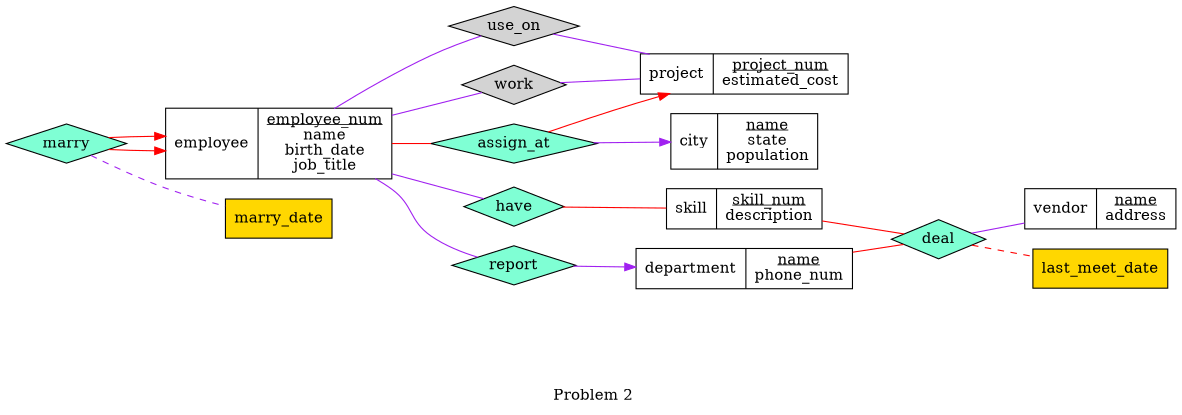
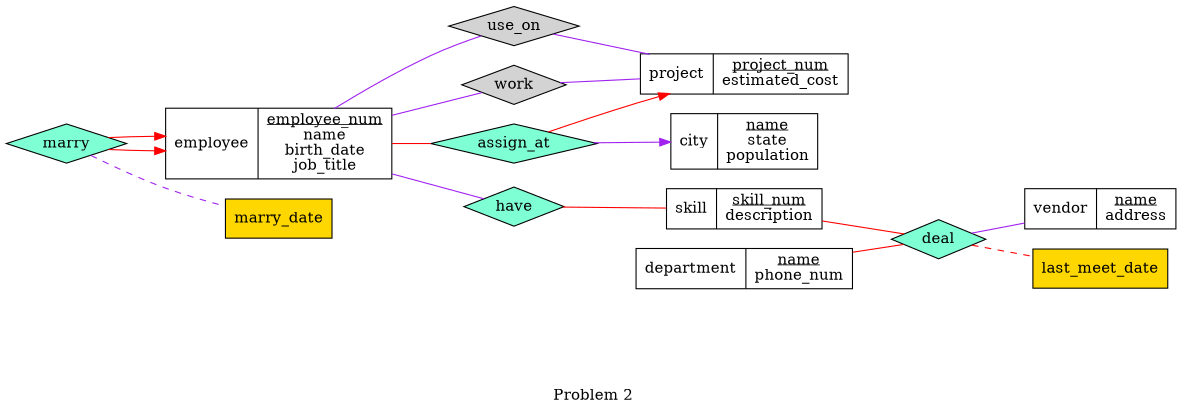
  graph {
    label="\n\n Problem 2"
    rankdir=LR
    node [shape=diamond style=filled]
    edge [color=purple dir=none]
    n1 [label=<{employee|<u>employee_num</u><br/>name<br/>birth_date<br/>job_title}> shape=record style=""]
    n2 [label=<{department|<u>name</u><br/>phone_num}> shape=record style=""]
    n3 [label=<{vendor|<u>name</u><br/>address<br/>}> shape=record style=""]
    n4 [label=<{project|<u>project_num</u><br/>estimated_cost}> shape=record style=""]
    n5 [label=<{city|<u>name</u><br/>state<br/>population<br/>}> shape=record style=""]
    n6 [label=<{skill|<u>skill_num</u><br/>description<br/>}> shape=record style=""]
    marry [fillcolor=aquamarine]
    work [fillcolor=lightgrey]
    have [fillcolor=aquamarine]
    use_on [fillcolor=lightgrey]
-   report [fillcolor=aquamarine]
    deal [fillcolor=aquamarine]
    assign_at [fillcolor=aquamarine]
    last_meet_date [fillcolor=gold shape=box]
    marry_date [fillcolor=gold shape=box]
    subgraph sub_1 {
      n1
      n2
      n3
      n4
      n5
      n6
    }
    subgraph sub_2 {
      marry
      work
      have
      use_on
-     report
      deal
      assign_at
    }
    subgraph sub_3 {
      last_meet_date
      marry_date
    }
    subgraph sub_4 {
      n1
      n3
      n4
      n6
      work
      have
      use_on
-     report
      deal
      assign_at
    }
    subgraph sub_5 {
      n1
      n2
      n4
      n5
      marry
-     report
      assign_at
    }
    subgraph sub_6 {
    }
    subgraph sub_7 {
      n2
      n4
      use_on
      deal
    }
    subgraph sub_8 {
      marry
      deal
      last_meet_date
      marry_date
    }
    subgraph sub_9 {
    }
    n1 -- work
    n1 -- have
    n1 -- use_on
-   n1 -- report
    n1 -- assign_at [color=red]
    n2 -- deal [color=red dir=""]
    n6 -- deal [color=red]
    marry -- n1 [color=red dir=forward]
    marry -- n1 [color=red dir=forward]
    marry -- marry_date [style=dashed dir=""]
    work -- n4
    have -- n6 [color=red]
    use_on -- n4 [dir=""]
-   report -- n2 [dir=forward]
    deal -- n3
    deal -- last_meet_date [color=red style=dashed dir=""]
    assign_at -- n4 [color=red dir=forward]
    assign_at -- n5 [dir=forward]
  }
